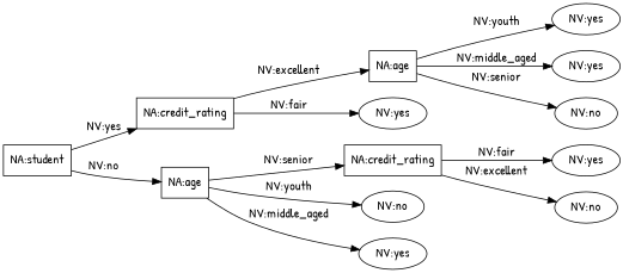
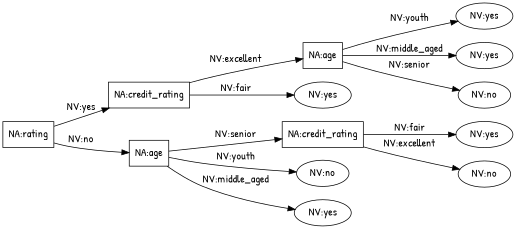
  digraph {
    rankdir=LR
    fontname="Patrick Hand"
    node [fontname="Patrick Hand" fontsize=16 shape=ellipse]
    edge [fontname="Patrick Hand" fontsize=16]
    n1 [label="NA:age" shape=box]
    n2 [label="NV:yes"]
    n3 [label="NV:yes"]
    n4 [label="NV:no"]
-   n5 [label="NA:student" shape=box]
+   n5 [label="NA:rating" shape=box]
    n6 [label="NA:credit_rating" shape=box]
    n7 [label="NA:age" shape=box]
    n8 [label="NV:yes"]
    n9 [label="NA:credit_rating" shape=box]
    n10 [label="NV:yes"]
    n11 [label="NV:no"]
    n12 [label="NV:no"]
    n13 [label="NV:yes"]
    n1 -> n2 [label="NV:youth"]
    n1 -> n3 [label="NV:middle_aged"]
    n1 -> n4 [label="NV:senior"]
    n5 -> n6 [label="NV:yes"]
    n5 -> n7 [label="NV:no"]
    n6 -> n1 [label="NV:excellent"]
    n6 -> n8 [label="NV:fair"]
    n7 -> n9 [label="NV:senior"]
    n7 -> n12 [label="NV:youth"]
    n7 -> n13 [label="NV:middle_aged"]
    n9 -> n10 [label="NV:fair"]
    n9 -> n11 [label="NV:excellent"]
  }
